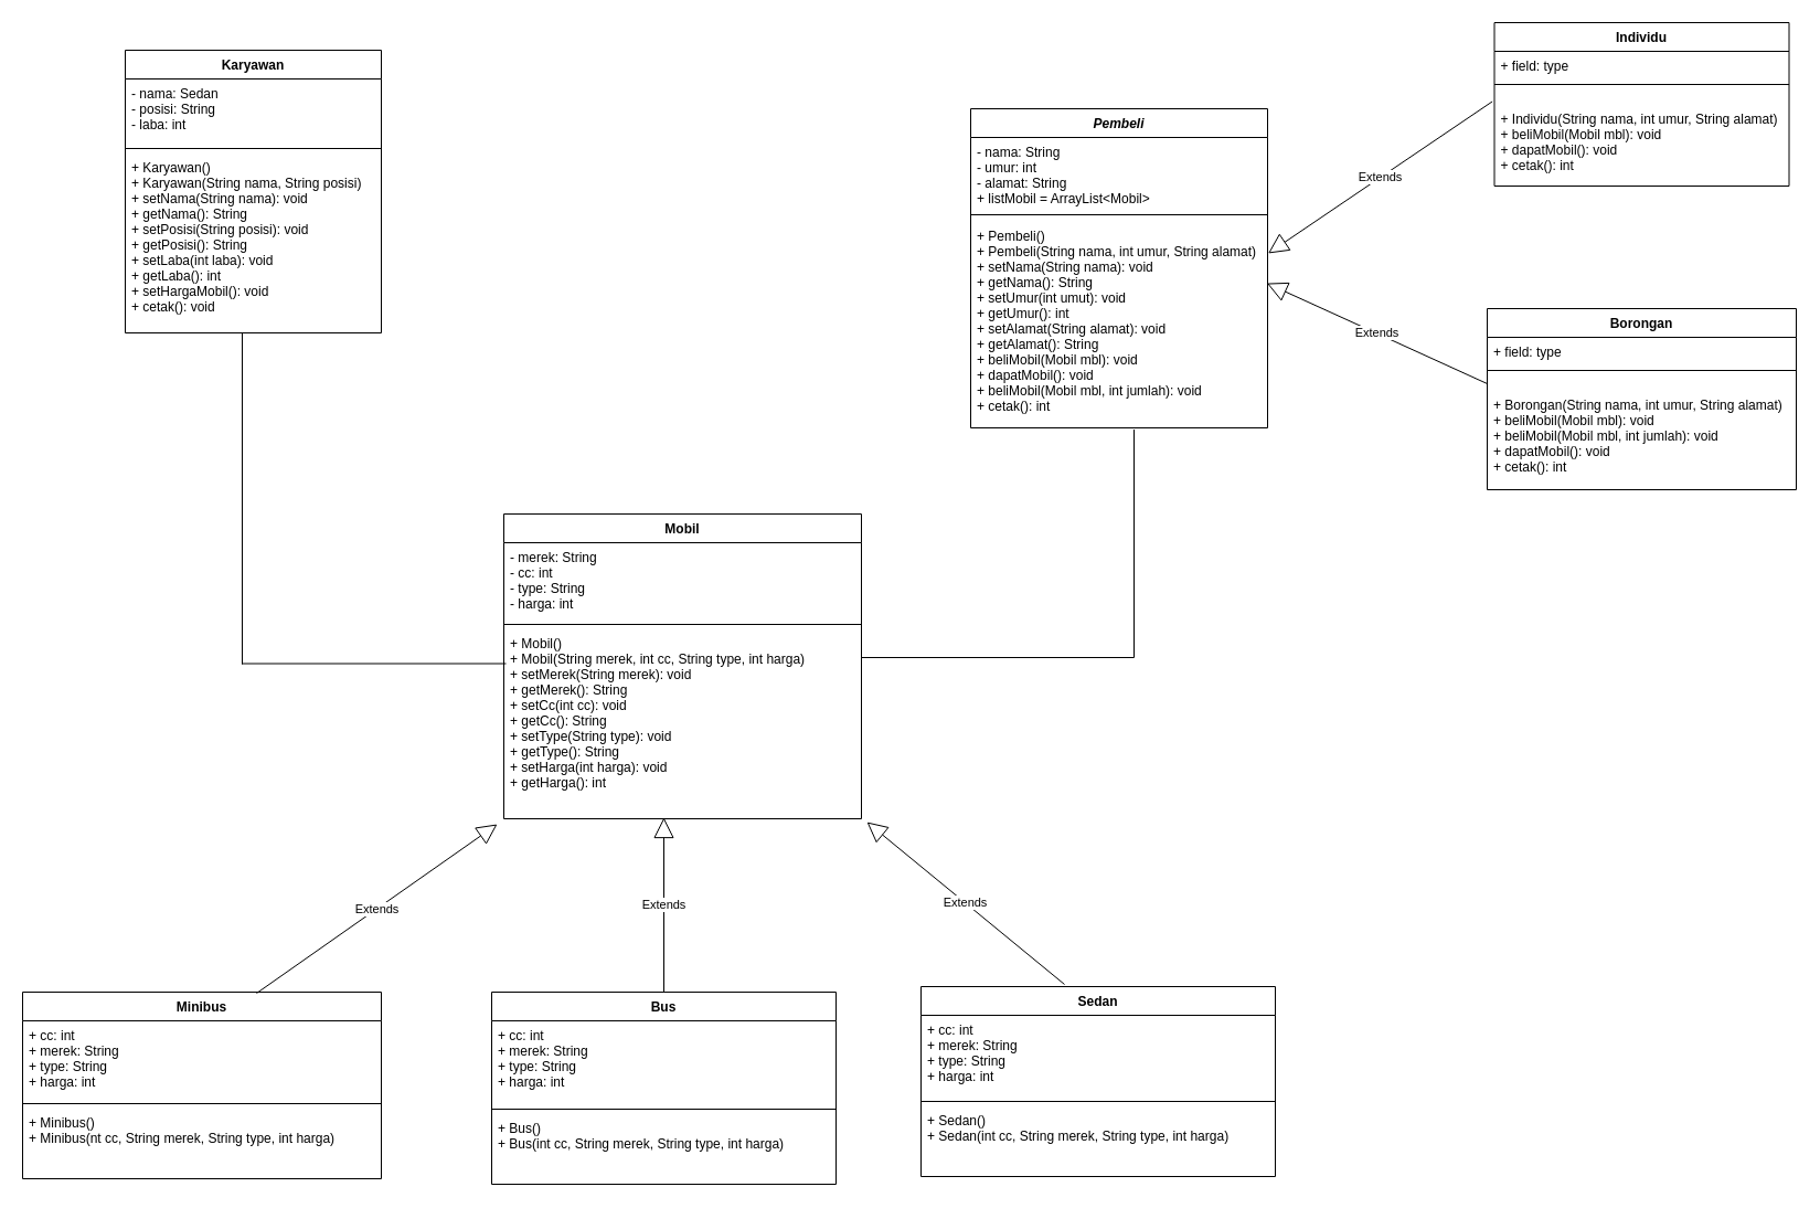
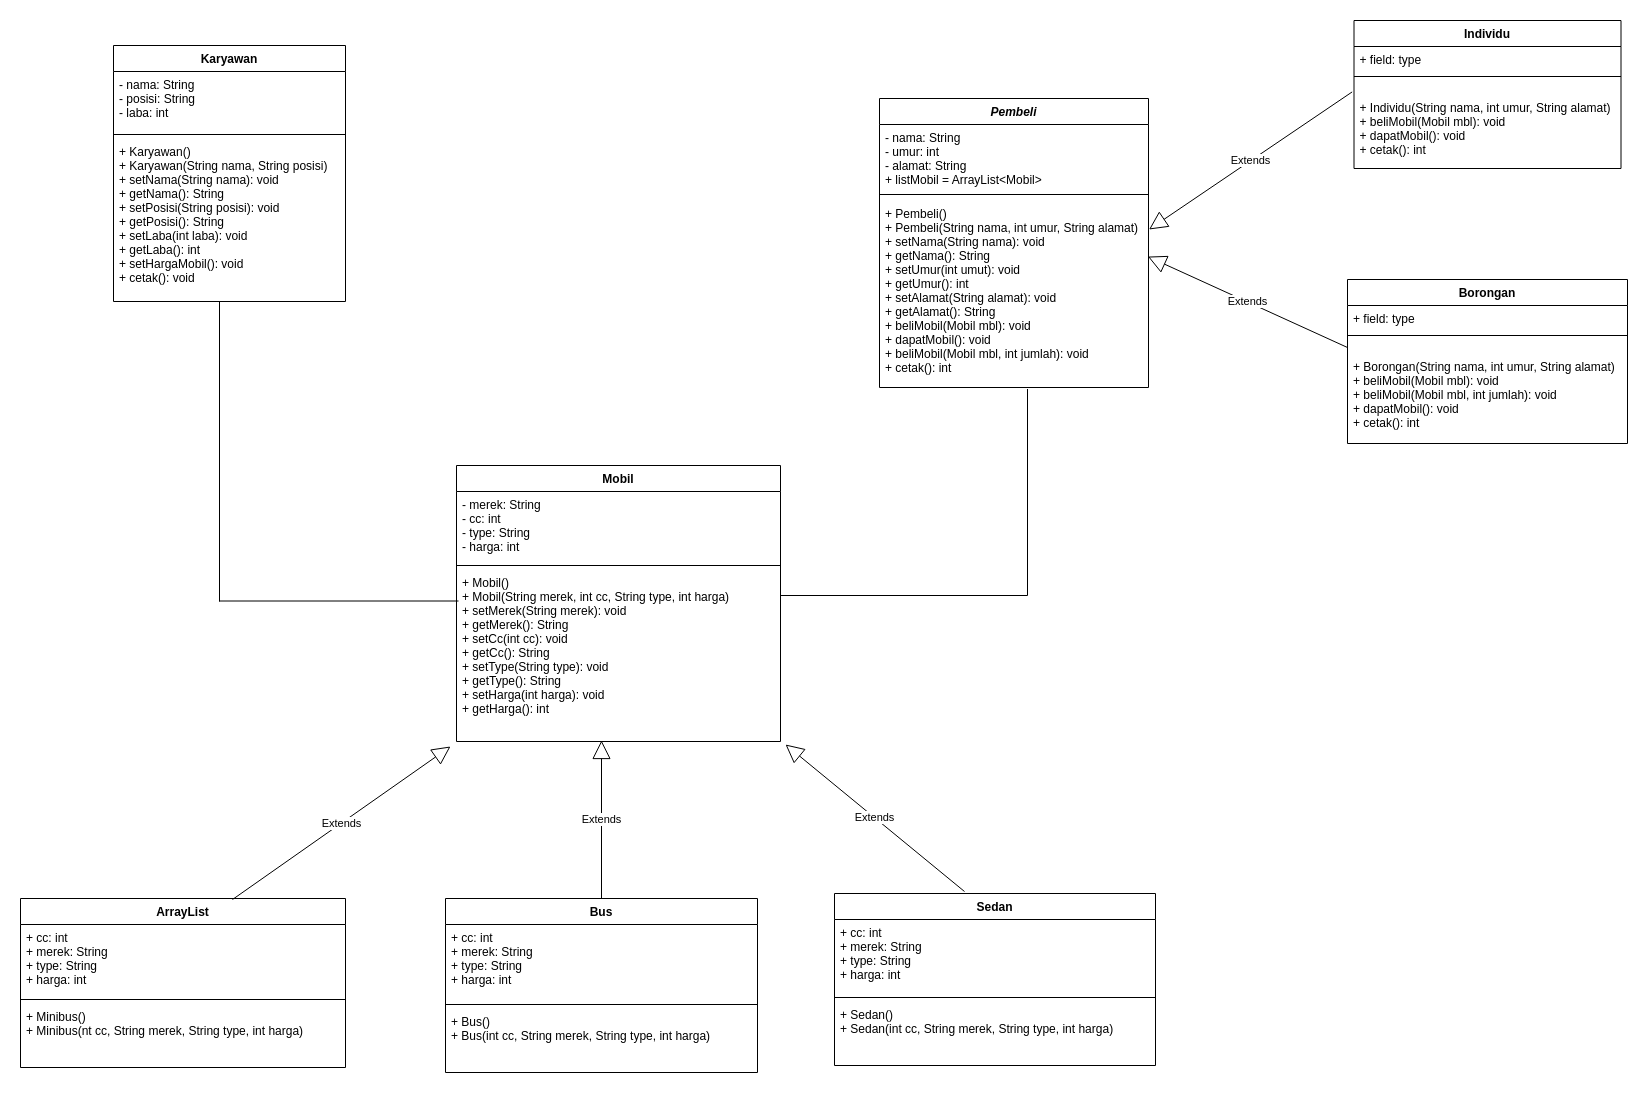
  <mxCell id="0" />
  <mxCell id="1" parent="0" />
  <mxCell id="2" value="Karyawan" style="swimlane;fontStyle=1;align=center;verticalAlign=top;childLayout=stackLayout;horizontal=1;startSize=26;horizontalStack=0;resizeParent=1;resizeParentMax=0;resizeLast=0;collapsible=1;marginBottom=0;" parent="1" vertex="1"><mxGeometry x="113" y="45" width="232" height="256" as="geometry" /></mxCell>
- <mxCell id="3" value="- nama: Sedan&#10;- posisi: String&#10;- laba: int" style="text;strokeColor=none;fillColor=none;align=left;verticalAlign=top;spacingLeft=4;spacingRight=4;overflow=hidden;rotatable=0;points=[[0,0.5],[1,0.5]];portConstraint=eastwest;" parent="2" vertex="1"><mxGeometry y="26" width="232" height="59" as="geometry" /></mxCell>
+ <mxCell id="3" value="- nama: String&#10;- posisi: String&#10;- laba: int" style="text;strokeColor=none;fillColor=none;align=left;verticalAlign=top;spacingLeft=4;spacingRight=4;overflow=hidden;rotatable=0;points=[[0,0.5],[1,0.5]];portConstraint=eastwest;" parent="2" vertex="1"><mxGeometry y="26" width="232" height="59" as="geometry" /></mxCell>
  <mxCell id="4" value="" style="line;strokeWidth=1;fillColor=none;align=left;verticalAlign=middle;spacingTop=-1;spacingLeft=3;spacingRight=3;rotatable=0;labelPosition=right;points=[];portConstraint=eastwest;" parent="2" vertex="1"><mxGeometry y="85" width="232" height="8" as="geometry" /></mxCell>
  <mxCell id="5" value="+ Karyawan()&#10;+ Karyawan(String nama, String posisi)&#10;+ setNama(String nama): void&#10;+ getNama(): String&#10;+ setPosisi(String posisi): void&#10;+ getPosisi(): String&#10;+ setLaba(int laba): void&#10;+ getLaba(): int&#10;+ setHargaMobil(): void&#10;+ cetak(): void" style="text;strokeColor=none;fillColor=none;align=left;verticalAlign=top;spacingLeft=4;spacingRight=4;overflow=hidden;rotatable=0;points=[[0,0.5],[1,0.5]];portConstraint=eastwest;" parent="2" vertex="1"><mxGeometry y="93" width="232" height="163" as="geometry" /></mxCell>
  <mxCell id="6" value="Pembeli" style="swimlane;fontStyle=3;align=center;verticalAlign=top;childLayout=stackLayout;horizontal=1;startSize=26;horizontalStack=0;resizeParent=1;resizeParentMax=0;resizeLast=0;collapsible=1;marginBottom=0;" parent="1" vertex="1"><mxGeometry x="879" y="98" width="269" height="289" as="geometry" /></mxCell>
  <mxCell id="7" value="- nama: String&#10;- umur: int&#10;- alamat: String&#10;+ listMobil = ArrayList&lt;Mobil&gt;&#10;" style="text;strokeColor=none;fillColor=none;align=left;verticalAlign=top;spacingLeft=4;spacingRight=4;overflow=hidden;rotatable=0;points=[[0,0.5],[1,0.5]];portConstraint=eastwest;" parent="6" vertex="1"><mxGeometry y="26" width="269" height="64" as="geometry" /></mxCell>
  <mxCell id="8" value="" style="line;strokeWidth=1;fillColor=none;align=left;verticalAlign=middle;spacingTop=-1;spacingLeft=3;spacingRight=3;rotatable=0;labelPosition=right;points=[];portConstraint=eastwest;" parent="6" vertex="1"><mxGeometry y="90" width="269" height="12" as="geometry" /></mxCell>
  <mxCell id="9" value="+ Pembeli()&#10;+ Pembeli(String nama, int umur, String alamat)&#10;+ setNama(String nama): void&#10;+ getNama(): String&#10;+ setUmur(int umut): void&#10;+ getUmur(): int&#10;+ setAlamat(String alamat): void&#10;+ getAlamat(): String&#10;+ beliMobil(Mobil mbl): void&#10;+ dapatMobil(): void&#10;+ beliMobil(Mobil mbl, int jumlah): void&#10;+ cetak(): int" style="text;strokeColor=none;fillColor=none;align=left;verticalAlign=top;spacingLeft=4;spacingRight=4;overflow=hidden;rotatable=0;points=[[0,0.5],[1,0.5]];portConstraint=eastwest;fontStyle=0" parent="6" vertex="1"><mxGeometry y="102" width="269" height="187" as="geometry" /></mxCell>
  <mxCell id="10" value="Mobil" style="swimlane;fontStyle=1;align=center;verticalAlign=top;childLayout=stackLayout;horizontal=1;startSize=26;horizontalStack=0;resizeParent=1;resizeParentMax=0;resizeLast=0;collapsible=1;marginBottom=0;" parent="1" vertex="1"><mxGeometry x="456" y="465" width="324" height="276" as="geometry" /></mxCell>
  <mxCell id="11" value="- merek: String&#10;- cc: int&#10;- type: String&#10;- harga: int" style="text;strokeColor=none;fillColor=none;align=left;verticalAlign=top;spacingLeft=4;spacingRight=4;overflow=hidden;rotatable=0;points=[[0,0.5],[1,0.5]];portConstraint=eastwest;" parent="10" vertex="1"><mxGeometry y="26" width="324" height="70" as="geometry" /></mxCell>
  <mxCell id="12" value="" style="line;strokeWidth=1;fillColor=none;align=left;verticalAlign=middle;spacingTop=-1;spacingLeft=3;spacingRight=3;rotatable=0;labelPosition=right;points=[];portConstraint=eastwest;" parent="10" vertex="1"><mxGeometry y="96" width="324" height="8" as="geometry" /></mxCell>
  <mxCell id="13" value="+ Mobil()&#10;+ Mobil(String merek, int cc, String type, int harga)&#10;+ setMerek(String merek): void&#10;+ getMerek(): String&#10;+ setCc(int cc): void&#10;+ getCc(): String&#10;+ setType(String type): void&#10;+ getType(): String&#10;+ setHarga(int harga): void&#10;+ getHarga(): int" style="text;strokeColor=none;fillColor=none;align=left;verticalAlign=top;spacingLeft=4;spacingRight=4;overflow=hidden;rotatable=0;points=[[0,0.5],[1,0.5]];portConstraint=eastwest;" parent="10" vertex="1"><mxGeometry y="104" width="324" height="172" as="geometry" /></mxCell>
  <mxCell id="14" value="Bus" style="swimlane;fontStyle=1;align=center;verticalAlign=top;childLayout=stackLayout;horizontal=1;startSize=26;horizontalStack=0;resizeParent=1;resizeParentMax=0;resizeLast=0;collapsible=1;marginBottom=0;" parent="1" vertex="1"><mxGeometry x="445" y="898" width="312" height="174" as="geometry" /></mxCell>
  <mxCell id="15" value="+ cc: int&#10;+ merek: String&#10;+ type: String&#10;+ harga: int&#10;" style="text;strokeColor=none;fillColor=none;align=left;verticalAlign=top;spacingLeft=4;spacingRight=4;overflow=hidden;rotatable=0;points=[[0,0.5],[1,0.5]];portConstraint=eastwest;" parent="14" vertex="1"><mxGeometry y="26" width="312" height="76" as="geometry" /></mxCell>
  <mxCell id="16" value="" style="line;strokeWidth=1;fillColor=none;align=left;verticalAlign=middle;spacingTop=-1;spacingLeft=3;spacingRight=3;rotatable=0;labelPosition=right;points=[];portConstraint=eastwest;" parent="14" vertex="1"><mxGeometry y="102" width="312" height="8" as="geometry" /></mxCell>
  <mxCell id="17" value="+ Bus()&#10;+ Bus(int cc, String merek, String type, int harga)" style="text;strokeColor=none;fillColor=none;align=left;verticalAlign=top;spacingLeft=4;spacingRight=4;overflow=hidden;rotatable=0;points=[[0,0.5],[1,0.5]];portConstraint=eastwest;" parent="14" vertex="1"><mxGeometry y="110" width="312" height="64" as="geometry" /></mxCell>
  <mxCell id="18" value="Sedan" style="swimlane;fontStyle=1;align=center;verticalAlign=top;childLayout=stackLayout;horizontal=1;startSize=26;horizontalStack=0;resizeParent=1;resizeParentMax=0;resizeLast=0;collapsible=1;marginBottom=0;" parent="1" vertex="1"><mxGeometry x="834" y="893" width="321" height="172" as="geometry" /></mxCell>
  <mxCell id="19" value="+ cc: int&#10;+ merek: String&#10;+ type: String&#10;+ harga: int&#10;" style="text;strokeColor=none;fillColor=none;align=left;verticalAlign=top;spacingLeft=4;spacingRight=4;overflow=hidden;rotatable=0;points=[[0,0.5],[1,0.5]];portConstraint=eastwest;" parent="18" vertex="1"><mxGeometry y="26" width="321" height="74" as="geometry" /></mxCell>
  <mxCell id="20" value="" style="line;strokeWidth=1;fillColor=none;align=left;verticalAlign=middle;spacingTop=-1;spacingLeft=3;spacingRight=3;rotatable=0;labelPosition=right;points=[];portConstraint=eastwest;" parent="18" vertex="1"><mxGeometry y="100" width="321" height="8" as="geometry" /></mxCell>
  <mxCell id="21" value="+ Sedan()&#10;+ Sedan(int cc, String merek, String type, int harga)" style="text;strokeColor=none;fillColor=none;align=left;verticalAlign=top;spacingLeft=4;spacingRight=4;overflow=hidden;rotatable=0;points=[[0,0.5],[1,0.5]];portConstraint=eastwest;" parent="18" vertex="1"><mxGeometry y="108" width="321" height="64" as="geometry" /></mxCell>
- <mxCell id="22" value="Minibus" style="swimlane;fontStyle=1;align=center;verticalAlign=top;childLayout=stackLayout;horizontal=1;startSize=26;horizontalStack=0;resizeParent=1;resizeParentMax=0;resizeLast=0;collapsible=1;marginBottom=0;" parent="1" vertex="1"><mxGeometry x="20" y="898" width="325" height="169" as="geometry" /></mxCell>
+ <mxCell id="22" value="ArrayList" style="swimlane;fontStyle=1;align=center;verticalAlign=top;childLayout=stackLayout;horizontal=1;startSize=26;horizontalStack=0;resizeParent=1;resizeParentMax=0;resizeLast=0;collapsible=1;marginBottom=0;" parent="1" vertex="1"><mxGeometry x="20" y="898" width="325" height="169" as="geometry" /></mxCell>
  <mxCell id="23" value="+ cc: int&#10;+ merek: String&#10;+ type: String&#10;+ harga: int&#10;" style="text;strokeColor=none;fillColor=none;align=left;verticalAlign=top;spacingLeft=4;spacingRight=4;overflow=hidden;rotatable=0;points=[[0,0.5],[1,0.5]];portConstraint=eastwest;" parent="22" vertex="1"><mxGeometry y="26" width="325" height="71" as="geometry" /></mxCell>
  <mxCell id="24" value="" style="line;strokeWidth=1;fillColor=none;align=left;verticalAlign=middle;spacingTop=-1;spacingLeft=3;spacingRight=3;rotatable=0;labelPosition=right;points=[];portConstraint=eastwest;" parent="22" vertex="1"><mxGeometry y="97" width="325" height="8" as="geometry" /></mxCell>
  <mxCell id="25" value="+ Minibus()&#10;+ Minibus(nt cc, String merek, String type, int harga)" style="text;strokeColor=none;fillColor=none;align=left;verticalAlign=top;spacingLeft=4;spacingRight=4;overflow=hidden;rotatable=0;points=[[0,0.5],[1,0.5]];portConstraint=eastwest;" parent="22" vertex="1"><mxGeometry y="105" width="325" height="64" as="geometry" /></mxCell>
  <mxCell id="26" value="Individu" style="swimlane;fontStyle=1;align=center;verticalAlign=top;childLayout=stackLayout;horizontal=1;startSize=26;horizontalStack=0;resizeParent=1;resizeParentMax=0;resizeLast=0;collapsible=1;marginBottom=0;" parent="1" vertex="1"><mxGeometry x="1353.5" y="20" width="267" height="148" as="geometry" /></mxCell>
  <mxCell id="27" value="+ field: type" style="text;strokeColor=none;fillColor=none;align=left;verticalAlign=top;spacingLeft=4;spacingRight=4;overflow=hidden;rotatable=0;points=[[0,0.5],[1,0.5]];portConstraint=eastwest;" parent="26" vertex="1"><mxGeometry y="26" width="267" height="26" as="geometry" /></mxCell>
  <mxCell id="28" value="" style="line;strokeWidth=1;fillColor=none;align=left;verticalAlign=middle;spacingTop=-1;spacingLeft=3;spacingRight=3;rotatable=0;labelPosition=right;points=[];portConstraint=eastwest;" parent="26" vertex="1"><mxGeometry y="52" width="267" height="8" as="geometry" /></mxCell>
  <mxCell id="29" value="&#10;+ Individu(String nama, int umur, String alamat)&#10;+ beliMobil(Mobil mbl): void&#10;+ dapatMobil(): void&#10;+ cetak(): int" style="text;strokeColor=none;fillColor=none;align=left;verticalAlign=top;spacingLeft=4;spacingRight=4;overflow=hidden;rotatable=0;points=[[0,0.5],[1,0.5]];portConstraint=eastwest;" parent="26" vertex="1"><mxGeometry y="60" width="267" height="88" as="geometry" /></mxCell>
  <mxCell id="30" value="Borongan" style="swimlane;fontStyle=1;align=center;verticalAlign=top;childLayout=stackLayout;horizontal=1;startSize=26;horizontalStack=0;resizeParent=1;resizeParentMax=0;resizeLast=0;collapsible=1;marginBottom=0;" parent="1" vertex="1"><mxGeometry x="1347" y="279" width="280" height="164" as="geometry" /></mxCell>
  <mxCell id="31" value="+ field: type" style="text;strokeColor=none;fillColor=none;align=left;verticalAlign=top;spacingLeft=4;spacingRight=4;overflow=hidden;rotatable=0;points=[[0,0.5],[1,0.5]];portConstraint=eastwest;" parent="30" vertex="1"><mxGeometry y="26" width="280" height="26" as="geometry" /></mxCell>
  <mxCell id="32" value="" style="line;strokeWidth=1;fillColor=none;align=left;verticalAlign=middle;spacingTop=-1;spacingLeft=3;spacingRight=3;rotatable=0;labelPosition=right;points=[];portConstraint=eastwest;" parent="30" vertex="1"><mxGeometry y="52" width="280" height="8" as="geometry" /></mxCell>
  <mxCell id="33" value="&#10;+ Borongan(String nama, int umur, String alamat)&#10;+ beliMobil(Mobil mbl): void&#10;+ beliMobil(Mobil mbl, int jumlah): void&#10;+ dapatMobil(): void&#10;+ cetak(): int" style="text;strokeColor=none;fillColor=none;align=left;verticalAlign=top;spacingLeft=4;spacingRight=4;overflow=hidden;rotatable=0;points=[[0,0.5],[1,0.5]];portConstraint=eastwest;" parent="30" vertex="1"><mxGeometry y="60" width="280" height="104" as="geometry" /></mxCell>
  <mxCell id="34" value="Extends" style="endArrow=block;endSize=16;endFill=0;html=1;entryX=1.002;entryY=0.155;entryDx=0;entryDy=0;entryPerimeter=0;exitX=-0.007;exitY=0.13;exitDx=0;exitDy=0;exitPerimeter=0;" parent="1" source="29" target="9" edge="1"><mxGeometry width="160" relative="1" as="geometry"><mxPoint x="1350" y="105" as="sourcePoint" /><mxPoint x="1326" y="175" as="targetPoint" /></mxGeometry></mxCell>
  <mxCell id="35" value="Extends" style="endArrow=block;endSize=16;endFill=0;html=1;entryX=0.998;entryY=0.3;entryDx=0;entryDy=0;entryPerimeter=0;" parent="1" target="9" edge="1"><mxGeometry width="160" relative="1" as="geometry"><mxPoint x="1347" y="347" as="sourcePoint" /><mxPoint x="1165" y="280" as="targetPoint" /></mxGeometry></mxCell>
  <mxCell id="36" value="" style="shape=partialRectangle;whiteSpace=wrap;html=1;bottom=0;right=0;fillColor=none;rotation=-90;" parent="1" vertex="1"><mxGeometry x="188.5" y="331.5" width="299.5" height="238.5" as="geometry" /></mxCell>
  <mxCell id="37" value="Extends" style="endArrow=block;endSize=16;endFill=0;html=1;exitX=0.5;exitY=0;exitDx=0;exitDy=0;" parent="1" source="14" edge="1"><mxGeometry width="160" relative="1" as="geometry"><mxPoint x="545" y="819" as="sourcePoint" /><mxPoint x="601" y="740" as="targetPoint" /></mxGeometry></mxCell>
  <mxCell id="38" value="Extends" style="endArrow=block;endSize=16;endFill=0;html=1;exitX=0.5;exitY=0;exitDx=0;exitDy=0;" parent="1" edge="1"><mxGeometry width="160" relative="1" as="geometry"><mxPoint x="232" y="899" as="sourcePoint" /><mxPoint x="450" y="746" as="targetPoint" /></mxGeometry></mxCell>
  <mxCell id="39" value="Extends" style="endArrow=block;endSize=16;endFill=0;html=1;" parent="1" edge="1"><mxGeometry width="160" relative="1" as="geometry"><mxPoint x="964" y="891" as="sourcePoint" /><mxPoint x="785" y="744" as="targetPoint" /></mxGeometry></mxCell>
  <mxCell id="40" value="" style="shape=partialRectangle;whiteSpace=wrap;html=1;top=0;left=0;fillColor=none;" vertex="1" parent="1"><mxGeometry x="780" y="389" width="247" height="206" as="geometry" /></mxCell>
